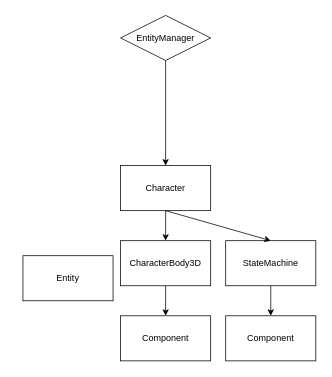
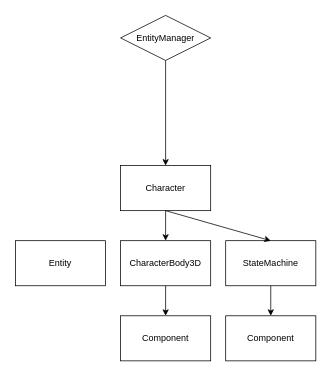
  <mxCell id="0" />
  <mxCell id="1" parent="0" />
  <mxCell id="2" value="Character" style="rounded=0;whiteSpace=wrap;html=1;" vertex="1" parent="1"><mxGeometry x="160" y="220" width="120" height="60" as="geometry" /></mxCell>
- <mxCell id="3" value="Entity" style="rounded=0;whiteSpace=wrap;html=1;" vertex="1" parent="1"><mxGeometry x="30" y="340" width="120" height="60" as="geometry" /></mxCell>
+ <mxCell id="3" value="Entity" style="rounded=0;whiteSpace=wrap;html=1;" vertex="1" parent="1"><mxGeometry x="20" y="320" width="120" height="60" as="geometry" /></mxCell>
  <mxCell id="4" value="CharacterBody3D" style="rounded=0;whiteSpace=wrap;html=1;" vertex="1" parent="1"><mxGeometry x="160" y="320" width="120" height="60" as="geometry" /></mxCell>
  <mxCell id="5" value="StateMachine" style="rounded=0;whiteSpace=wrap;html=1;" vertex="1" parent="1"><mxGeometry x="300" y="320" width="120" height="60" as="geometry" /></mxCell>
  <mxCell id="6" value="" style="endArrow=classic;html=1;rounded=0;exitX=0.5;exitY=1;exitDx=0;exitDy=0;entryX=0.5;entryY=0;entryDx=0;entryDy=0;" edge="1" parent="1" source="2" target="4"><mxGeometry width="50" height="50" relative="1" as="geometry"><mxPoint x="210" y="550" as="sourcePoint" /><mxPoint x="260" y="500" as="targetPoint" /></mxGeometry></mxCell>
  <mxCell id="7" value="" style="endArrow=classic;html=1;rounded=0;exitX=0.5;exitY=1;exitDx=0;exitDy=0;entryX=0.5;entryY=0;entryDx=0;entryDy=0;" edge="1" parent="1" source="2" target="5"><mxGeometry width="50" height="50" relative="1" as="geometry"><mxPoint x="210" y="550" as="sourcePoint" /><mxPoint x="260" y="500" as="targetPoint" /></mxGeometry></mxCell>
  <mxCell id="8" value="Component" style="rounded=0;whiteSpace=wrap;html=1;" vertex="1" parent="1"><mxGeometry x="160" y="420" width="120" height="60" as="geometry" /></mxCell>
  <mxCell id="9" value="" style="endArrow=classic;html=1;rounded=0;exitX=0.5;exitY=1;exitDx=0;exitDy=0;entryX=0.5;entryY=0;entryDx=0;entryDy=0;" edge="1" parent="1" source="4" target="8"><mxGeometry width="50" height="50" relative="1" as="geometry"><mxPoint x="210" y="550" as="sourcePoint" /><mxPoint x="260" y="500" as="targetPoint" /></mxGeometry></mxCell>
  <mxCell id="10" value="Component" style="rounded=0;whiteSpace=wrap;html=1;" vertex="1" parent="1"><mxGeometry x="300" y="420" width="120" height="60" as="geometry" /></mxCell>
  <mxCell id="11" value="" style="endArrow=classic;html=1;rounded=0;exitX=0.5;exitY=1;exitDx=0;exitDy=0;entryX=0.5;entryY=0;entryDx=0;entryDy=0;" edge="1" parent="1" source="5" target="10"><mxGeometry width="50" height="50" relative="1" as="geometry"><mxPoint x="210" y="550" as="sourcePoint" /><mxPoint x="260" y="500" as="targetPoint" /></mxGeometry></mxCell>
  <mxCell id="12" value="EntityManager" style="rhombus;whiteSpace=wrap;html=1;" vertex="1" parent="1"><mxGeometry x="160" width="120" height="60" as="geometry" y="20" /></mxCell>
  <mxCell id="13" value="" style="endArrow=classic;html=1;rounded=0;exitX=0.5;exitY=1;exitDx=0;exitDy=0;entryX=0.5;entryY=0;entryDx=0;entryDy=0;" edge="1" parent="1" source="12" target="2"><mxGeometry width="50" height="50" relative="1" as="geometry"><mxPoint x="210" y="350" as="sourcePoint" /><mxPoint x="260" y="300" as="targetPoint" /></mxGeometry></mxCell>
